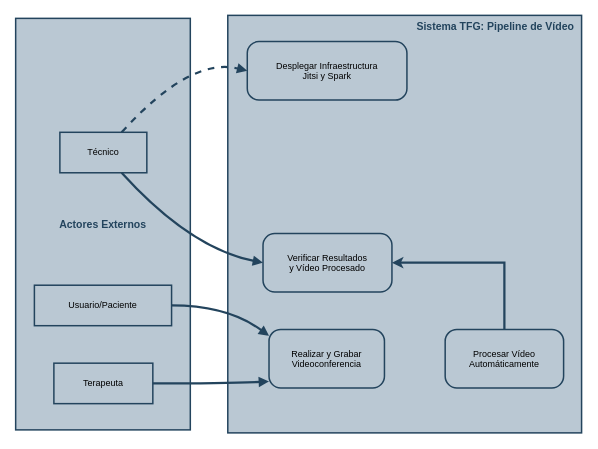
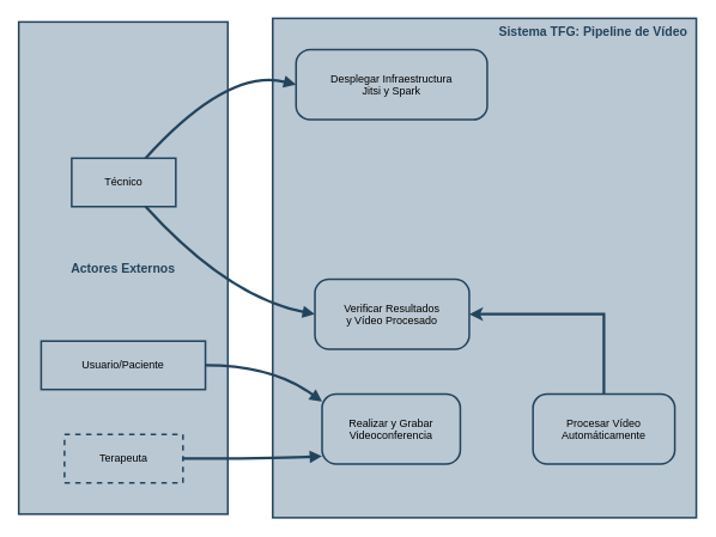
  <mxCell id="0" />
  <mxCell id="1" parent="0" />
  <mxCell id="2" value="Sistema TFG: Pipeline de Vídeo  " style="whiteSpace=wrap;strokeWidth=2;fillColor=#bac8d3;strokeColor=#23445d;verticalAlign=top;align=right;fontSize=14;fontColor=light-dark(#23445D,#0FD284);fontStyle=1" vertex="1" parent="1"><mxGeometry x="303" y="20" width="472" height="557" as="geometry" /></mxCell>
  <mxCell id="3" value="Actores Externos" style="whiteSpace=wrap;strokeWidth=2;fillColor=#bac8d3;strokeColor=#23445d;fontColor=light-dark(#23445D,#0FD284);fontSize=14;fontStyle=1" vertex="1" parent="1"><mxGeometry x="20" y="24" width="233" height="549" as="geometry" /></mxCell>
  <mxCell id="4" value="Técnico" style="whiteSpace=wrap;strokeWidth=2;fillColor=#bac8d3;strokeColor=#23445d;" vertex="1" parent="1"><mxGeometry x="79" y="176" width="116" height="54" as="geometry" /></mxCell>
  <mxCell id="5" value="Usuario/Paciente" style="whiteSpace=wrap;strokeWidth=2;fillColor=#bac8d3;strokeColor=#23445d;" vertex="1" parent="1"><mxGeometry x="45" y="380" width="183" height="54" as="geometry" /></mxCell>
- <mxCell id="6" value="Terapeuta" style="whiteSpace=wrap;strokeWidth=2;fillColor=#bac8d3;strokeColor=#23445d;" vertex="1" parent="1"><mxGeometry x="71" y="484" width="132" height="54" as="geometry" /></mxCell>
+ <mxCell id="6" value="Terapeuta" style="whiteSpace=wrap;strokeWidth=2;fillColor=#bac8d3;strokeColor=#23445d;dashed=1;" vertex="1" parent="1"><mxGeometry x="71" y="484" width="132" height="54" as="geometry" /></mxCell>
  <mxCell id="7" value="Desplegar Infraestructura&#10;Jitsi y Spark" style="rounded=1;arcSize=20;strokeWidth=2;fillColor=#bac8d3;strokeColor=#23445d;" vertex="1" parent="1"><mxGeometry x="329" y="55" width="213" height="78" as="geometry" /></mxCell>
  <mxCell id="8" value="Realizar y Grabar&#10;Videoconferencia" style="rounded=1;arcSize=20;strokeWidth=2;fillColor=#bac8d3;strokeColor=#23445d;" vertex="1" parent="1"><mxGeometry x="358" y="439" width="154" height="78" as="geometry" /></mxCell>
  <mxCell id="9" style="edgeStyle=orthogonalEdgeStyle;rounded=0;orthogonalLoop=1;jettySize=auto;html=1;exitX=0.5;exitY=0;exitDx=0;exitDy=0;entryX=1;entryY=0.5;entryDx=0;entryDy=0;fillColor=#bac8d3;strokeColor=light-dark(#23445D,#0FD284);strokeWidth=3;" edge="1" parent="1" source="10" target="11"><mxGeometry relative="1" as="geometry" /></mxCell>
  <mxCell id="10" value="Procesar Vídeo&#10;Automáticamente" style="rounded=1;arcSize=20;strokeWidth=2;fillColor=#bac8d3;strokeColor=#23445d;" vertex="1" parent="1"><mxGeometry x="593" y="439" width="158" height="78" as="geometry" /></mxCell>
  <mxCell id="11" value="Verificar Resultados&#10;y Vídeo Procesado" style="rounded=1;arcSize=20;strokeWidth=2;fillColor=#bac8d3;strokeColor=#23445d;" vertex="1" parent="1"><mxGeometry x="350" y="311" width="172" height="78" as="geometry" /></mxCell>
- <mxCell id="12" value="" style="curved=1;startArrow=none;endArrow=block;exitX=0.71;exitY=0;entryX=0;entryY=0.5;rounded=0;fillColor=#bac8d3;strokeColor=light-dark(#23445D,#0FD284);strokeWidth=3;dashed=1;" edge="1" parent="1" source="4" target="7"><mxGeometry relative="1" as="geometry"><Array as="points"><mxPoint x="253" y="75" /></Array></mxGeometry></mxCell>
+ <mxCell id="12" value="" style="curved=1;startArrow=none;endArrow=block;exitX=0.71;exitY=0;entryX=0;entryY=0.5;rounded=0;fillColor=#bac8d3;strokeColor=light-dark(#23445D,#0FD284);strokeWidth=3;" edge="1" parent="1" source="4" target="7"><mxGeometry relative="1" as="geometry"><Array as="points"><mxPoint x="253" y="75" /></Array></mxGeometry></mxCell>
  <mxCell id="13" value="" style="curved=1;startArrow=none;endArrow=block;exitX=0.71;exitY=1;entryX=0;entryY=0.5;rounded=0;fillColor=#bac8d3;strokeColor=light-dark(#23445D,#0FD284);strokeWidth=3;" edge="1" parent="1" source="4" target="11"><mxGeometry relative="1" as="geometry"><Array as="points"><mxPoint x="253" y="331" /></Array></mxGeometry></mxCell>
  <mxCell id="14" value="" style="curved=1;startArrow=none;endArrow=block;exitX=1;exitY=0.5;entryX=0;entryY=0.11;rounded=0;fillColor=#bac8d3;strokeColor=light-dark(#23445D,#0FD284);strokeWidth=3;" edge="1" parent="1" source="5" target="8"><mxGeometry relative="1" as="geometry"><Array as="points"><mxPoint x="303" y="407" /></Array></mxGeometry></mxCell>
  <mxCell id="15" value="" style="curved=1;startArrow=none;endArrow=block;exitX=1;exitY=0.5;entryX=0;entryY=0.89;rounded=0;fillColor=#bac8d3;strokeColor=light-dark(#23445D,#0FD284);strokeWidth=3;" edge="1" parent="1" source="6" target="8"><mxGeometry relative="1" as="geometry"><Array as="points"><mxPoint x="303" y="511" /></Array></mxGeometry></mxCell>
